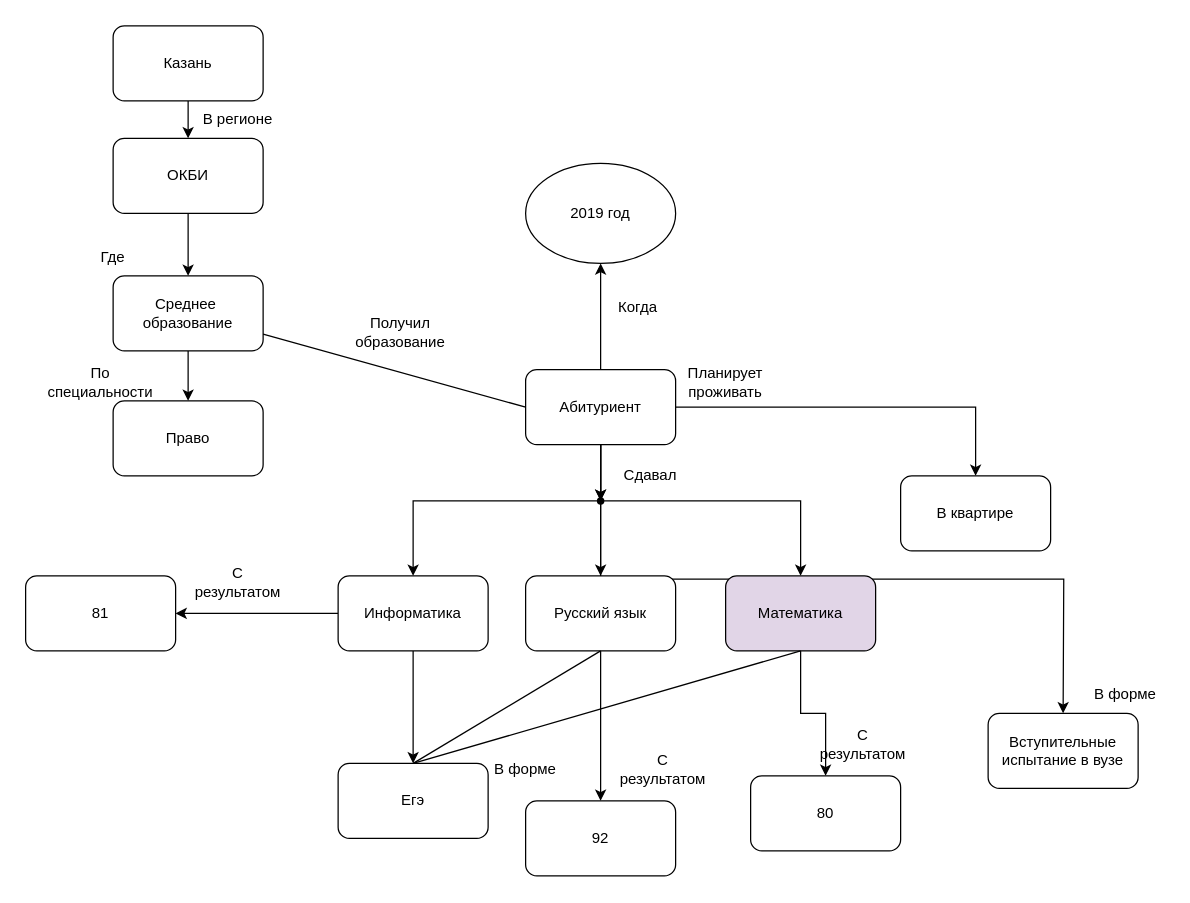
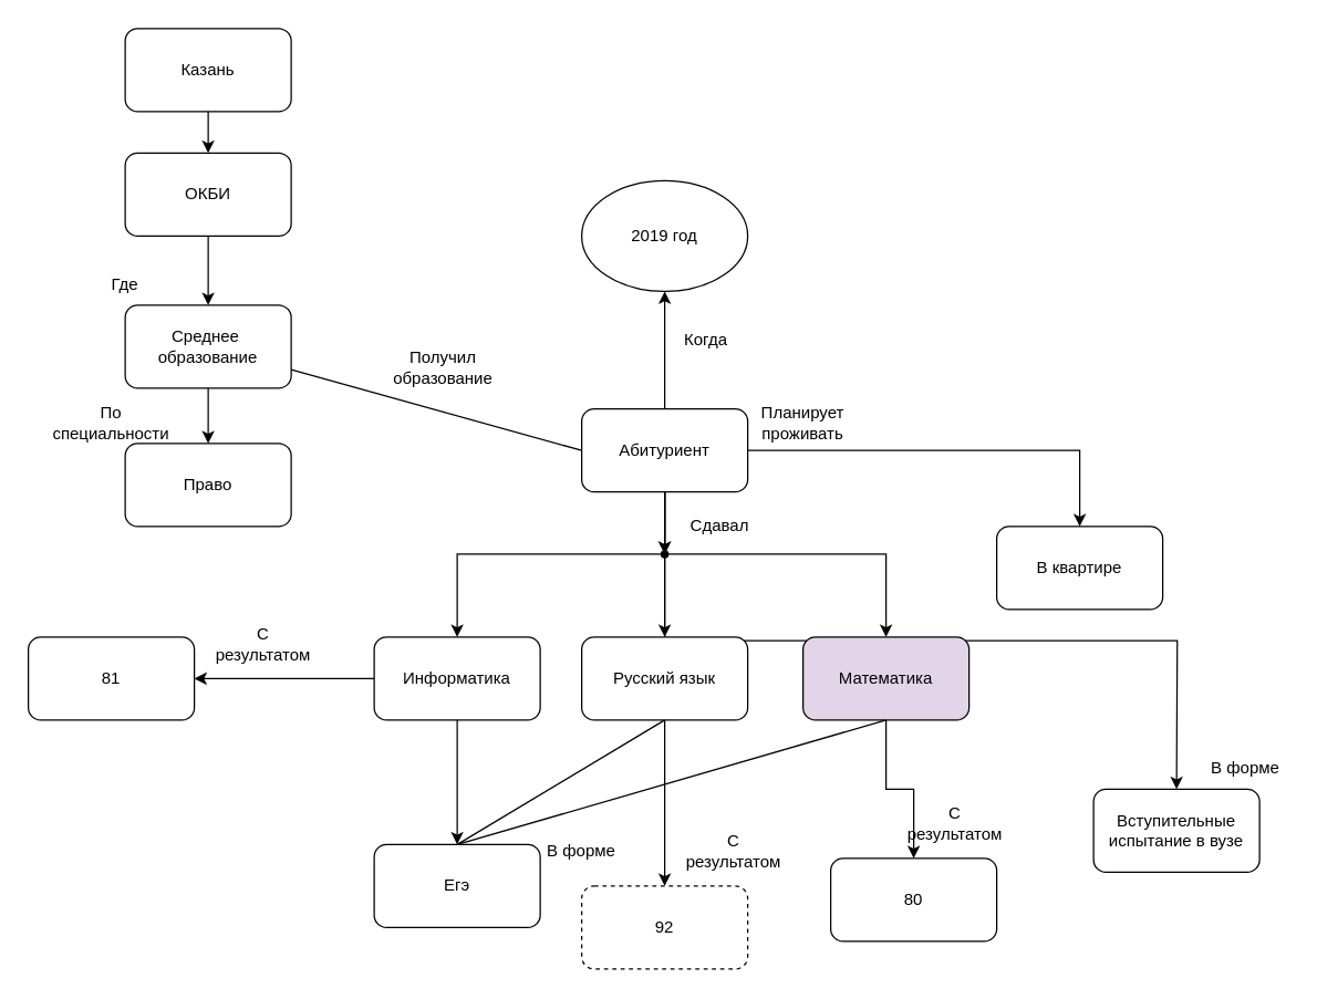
  <mxCell id="0" />
  <mxCell id="1" parent="0" />
  <mxCell id="2" value="2019 год" style="ellipse;whiteSpace=wrap;html=1;" vertex="1" parent="1"><mxGeometry x="420" y="130" width="120" height="80" as="geometry" /></mxCell>
  <mxCell id="3" style="edgeStyle=orthogonalEdgeStyle;rounded=0;orthogonalLoop=1;jettySize=auto;html=1;entryX=0.5;entryY=1;entryDx=0;entryDy=0;" edge="1" parent="1" source="9" target="2"><mxGeometry relative="1" as="geometry" /></mxCell>
  <mxCell id="4" style="edgeStyle=orthogonalEdgeStyle;rounded=0;orthogonalLoop=1;jettySize=auto;html=1;entryX=0.5;entryY=0;entryDx=0;entryDy=0;" edge="1" parent="1" source="9" target="14"><mxGeometry relative="1" as="geometry" /></mxCell>
  <mxCell id="5" style="edgeStyle=orthogonalEdgeStyle;rounded=0;orthogonalLoop=1;jettySize=auto;html=1;exitDx=0;exitDy=0;entryX=0.5;entryY=0;entryDx=0;entryDy=0;" edge="1" parent="1" source="19" target="12"><mxGeometry relative="1" as="geometry" /></mxCell>
  <mxCell id="6" style="edgeStyle=orthogonalEdgeStyle;rounded=0;orthogonalLoop=1;jettySize=auto;html=1;exitDx=0;exitDy=0;entryX=0.5;entryY=0;entryDx=0;entryDy=0;" edge="1" parent="1" source="19" target="16"><mxGeometry relative="1" as="geometry" /></mxCell>
  <mxCell id="7" style="edgeStyle=orthogonalEdgeStyle;rounded=0;orthogonalLoop=1;jettySize=auto;html=1;" edge="1" parent="1" source="9" target="20"><mxGeometry relative="1" as="geometry"><mxPoint x="750" y="380" as="targetPoint" /></mxGeometry></mxCell>
  <mxCell id="8" style="edgeStyle=orthogonalEdgeStyle;rounded=0;orthogonalLoop=1;jettySize=auto;html=1;exitX=0.5;exitY=1;exitDx=0;exitDy=0;" edge="1" parent="1" source="9"><mxGeometry relative="1" as="geometry"><mxPoint x="850" y="570" as="targetPoint" /></mxGeometry></mxCell>
  <mxCell id="9" value="Абитуриент" style="rounded=1;whiteSpace=wrap;html=1;" vertex="1" parent="1"><mxGeometry x="420" y="295" width="120" height="60" as="geometry" /></mxCell>
  <mxCell id="10" style="edgeStyle=orthogonalEdgeStyle;rounded=0;orthogonalLoop=1;jettySize=auto;html=1;" edge="1" parent="1" source="12" target="21"><mxGeometry relative="1" as="geometry"><mxPoint x="150" y="490" as="targetPoint" /></mxGeometry></mxCell>
  <mxCell id="11" style="edgeStyle=orthogonalEdgeStyle;rounded=0;orthogonalLoop=1;jettySize=auto;html=1;entryX=0.5;entryY=0;entryDx=0;entryDy=0;" edge="1" parent="1" source="12" target="32"><mxGeometry relative="1" as="geometry" /></mxCell>
  <mxCell id="12" value="Информатика" style="rounded=1;whiteSpace=wrap;html=1;" vertex="1" parent="1"><mxGeometry x="270" y="460" width="120" height="60" as="geometry" /></mxCell>
  <mxCell id="13" style="edgeStyle=orthogonalEdgeStyle;rounded=0;orthogonalLoop=1;jettySize=auto;html=1;" edge="1" parent="1" source="14" target="30"><mxGeometry relative="1" as="geometry"><mxPoint x="480" y="620" as="targetPoint" /></mxGeometry></mxCell>
  <mxCell id="14" value="Русский язык" style="rounded=1;whiteSpace=wrap;html=1;" vertex="1" parent="1"><mxGeometry x="420" y="460" width="120" height="60" as="geometry" /></mxCell>
  <mxCell id="15" style="edgeStyle=orthogonalEdgeStyle;rounded=0;orthogonalLoop=1;jettySize=auto;html=1;entryX=0.5;entryY=0;entryDx=0;entryDy=0;" edge="1" parent="1" source="16" target="26"><mxGeometry relative="1" as="geometry" /></mxCell>
  <mxCell id="16" value="Математика" style="rounded=1;whiteSpace=wrap;html=1;fillColor=#e1d5e7;" vertex="1" parent="1"><mxGeometry x="580" y="460" width="120" height="60" as="geometry" /></mxCell>
  <mxCell id="17" value="" style="edgeStyle=orthogonalEdgeStyle;rounded=0;orthogonalLoop=1;jettySize=auto;html=1;exitX=0.5;exitY=1;exitDx=0;exitDy=0;entryDx=0;entryDy=0;" edge="1" parent="1" source="9" target="19"><mxGeometry relative="1" as="geometry"><mxPoint x="480" y="355" as="sourcePoint" /><mxPoint x="640" y="460" as="targetPoint" /></mxGeometry></mxCell>
  <mxCell id="18" value="" style="edgeStyle=orthogonalEdgeStyle;rounded=0;orthogonalLoop=1;jettySize=auto;html=1;exitX=0.5;exitY=1;exitDx=0;exitDy=0;entryDx=0;entryDy=0;" edge="1" parent="1" source="9" target="19"><mxGeometry relative="1" as="geometry"><mxPoint x="480" y="355" as="sourcePoint" /><mxPoint x="330" y="460" as="targetPoint" /></mxGeometry></mxCell>
  <mxCell id="19" value="" style="shape=waypoint;sketch=0;fillStyle=solid;size=6;pointerEvents=1;points=[];fillColor=none;resizable=0;rotatable=0;perimeter=centerPerimeter;snapToPoint=1;" vertex="1" parent="1"><mxGeometry x="470" y="390" width="20" height="20" as="geometry" /></mxCell>
  <mxCell id="20" value="В квартире" style="rounded=1;whiteSpace=wrap;html=1;" vertex="1" parent="1"><mxGeometry x="720" y="380" width="120" height="60" as="geometry" /></mxCell>
  <mxCell id="21" value="81" style="rounded=1;whiteSpace=wrap;html=1;" vertex="1" parent="1"><mxGeometry x="20" y="460" width="120" height="60" as="geometry" /></mxCell>
  <mxCell id="22" value="Вступительные испытание в вузе" style="rounded=1;whiteSpace=wrap;html=1;" vertex="1" parent="1"><mxGeometry x="790" y="570" width="120" height="60" as="geometry" /></mxCell>
  <mxCell id="23" value="Сдавал" style="text;html=1;strokeColor=none;fillColor=none;align=center;verticalAlign=middle;whiteSpace=wrap;rounded=0;" vertex="1" parent="1"><mxGeometry x="490" y="365" width="60" height="30" as="geometry" /></mxCell>
  <mxCell id="24" value="Когда" style="text;html=1;strokeColor=none;fillColor=none;align=center;verticalAlign=middle;whiteSpace=wrap;rounded=0;" vertex="1" parent="1"><mxGeometry x="480" y="230" width="60" height="30" as="geometry" /></mxCell>
  <mxCell id="25" value="Планирует проживать" style="text;html=1;strokeColor=none;fillColor=none;align=center;verticalAlign=middle;whiteSpace=wrap;rounded=0;" vertex="1" parent="1"><mxGeometry x="550" y="290" width="60" height="30" as="geometry" /></mxCell>
  <mxCell id="26" value="80" style="rounded=1;whiteSpace=wrap;html=1;" vertex="1" parent="1"><mxGeometry x="600" y="620" width="120" height="60" as="geometry" /></mxCell>
  <mxCell id="27" value="В форме" style="text;html=1;strokeColor=none;fillColor=none;align=center;verticalAlign=middle;whiteSpace=wrap;rounded=0;" vertex="1" parent="1"><mxGeometry x="870" y="540" width="60" height="30" as="geometry" /></mxCell>
  <mxCell id="28" value="С результатом" style="text;html=1;strokeColor=none;fillColor=none;align=center;verticalAlign=middle;whiteSpace=wrap;rounded=0;" vertex="1" parent="1"><mxGeometry x="660" y="580" width="60" height="30" as="geometry" /></mxCell>
  <mxCell id="29" value="С результатом" style="text;html=1;strokeColor=none;fillColor=none;align=center;verticalAlign=middle;whiteSpace=wrap;rounded=0;" vertex="1" parent="1"><mxGeometry x="160" y="450" width="60" height="30" as="geometry" /></mxCell>
- <mxCell id="30" value="92" style="rounded=1;whiteSpace=wrap;html=1;" vertex="1" parent="1"><mxGeometry x="420" y="640" width="120" height="60" as="geometry" /></mxCell>
+ <mxCell id="30" value="92" style="rounded=1;whiteSpace=wrap;html=1;dashed=1;" vertex="1" parent="1"><mxGeometry x="420" y="640" width="120" height="60" as="geometry" /></mxCell>
  <mxCell id="31" value="С результатом" style="text;html=1;strokeColor=none;fillColor=none;align=center;verticalAlign=middle;whiteSpace=wrap;rounded=0;" vertex="1" parent="1"><mxGeometry x="500" y="600" width="60" height="30" as="geometry" /></mxCell>
  <mxCell id="32" value="Егэ" style="rounded=1;whiteSpace=wrap;html=1;" vertex="1" parent="1"><mxGeometry x="270" y="610" width="120" height="60" as="geometry" /></mxCell>
  <mxCell id="33" value="" style="endArrow=none;html=1;rounded=0;entryX=0.5;entryY=1;entryDx=0;entryDy=0;" edge="1" parent="1" target="16"><mxGeometry width="50" height="50" relative="1" as="geometry"><mxPoint x="330" y="610" as="sourcePoint" /><mxPoint x="380" y="560" as="targetPoint" /><Array as="points" /></mxGeometry></mxCell>
  <mxCell id="34" value="" style="endArrow=none;html=1;rounded=0;entryX=0.5;entryY=1;entryDx=0;entryDy=0;" edge="1" parent="1" target="14"><mxGeometry width="50" height="50" relative="1" as="geometry"><mxPoint x="330" y="610" as="sourcePoint" /><mxPoint x="620" y="440" as="targetPoint" /></mxGeometry></mxCell>
  <mxCell id="35" value="В форме" style="text;html=1;strokeColor=none;fillColor=none;align=center;verticalAlign=middle;whiteSpace=wrap;rounded=0;" vertex="1" parent="1"><mxGeometry x="390" y="600" width="60" height="30" as="geometry" /></mxCell>
  <mxCell id="36" style="edgeStyle=orthogonalEdgeStyle;rounded=0;orthogonalLoop=1;jettySize=auto;html=1;entryX=0.5;entryY=0;entryDx=0;entryDy=0;" edge="1" parent="1" source="37" target="39"><mxGeometry relative="1" as="geometry" /></mxCell>
  <mxCell id="37" value="Среднее&amp;nbsp;&lt;br&gt;образование" style="rounded=1;whiteSpace=wrap;html=1;" vertex="1" parent="1"><mxGeometry x="90" y="220" width="120" height="60" as="geometry" /></mxCell>
  <mxCell id="38" value="" style="endArrow=none;html=1;rounded=0;entryX=0;entryY=0.5;entryDx=0;entryDy=0;" edge="1" parent="1" source="37" target="9"><mxGeometry width="50" height="50" relative="1" as="geometry"><mxPoint x="570" y="490" as="sourcePoint" /><mxPoint x="620" y="440" as="targetPoint" /></mxGeometry></mxCell>
  <mxCell id="39" value="Право" style="rounded=1;whiteSpace=wrap;html=1;" vertex="1" parent="1"><mxGeometry x="90" y="320" width="120" height="60" as="geometry" /></mxCell>
  <mxCell id="40" value="По специальности" style="text;html=1;strokeColor=none;fillColor=none;align=center;verticalAlign=middle;whiteSpace=wrap;rounded=0;" vertex="1" parent="1"><mxGeometry x="50" y="290" width="60" height="30" as="geometry" /></mxCell>
  <mxCell id="41" style="edgeStyle=orthogonalEdgeStyle;rounded=0;orthogonalLoop=1;jettySize=auto;html=1;entryX=0.5;entryY=0;entryDx=0;entryDy=0;" edge="1" parent="1" source="42" target="37"><mxGeometry relative="1" as="geometry" /></mxCell>
  <mxCell id="42" value="ОКБИ" style="rounded=1;whiteSpace=wrap;html=1;" vertex="1" parent="1"><mxGeometry x="90" y="110" width="120" height="60" as="geometry" /></mxCell>
  <mxCell id="43" style="edgeStyle=orthogonalEdgeStyle;rounded=0;orthogonalLoop=1;jettySize=auto;html=1;entryX=0.5;entryY=0;entryDx=0;entryDy=0;" edge="1" parent="1" source="44" target="42"><mxGeometry relative="1" as="geometry" /></mxCell>
  <mxCell id="44" value="Казань" style="rounded=1;whiteSpace=wrap;html=1;" vertex="1" parent="1"><mxGeometry x="90" y="20" width="120" height="60" as="geometry" /></mxCell>
  <mxCell id="45" value="Где" style="text;html=1;strokeColor=none;fillColor=none;align=center;verticalAlign=middle;whiteSpace=wrap;rounded=0;" vertex="1" parent="1"><mxGeometry x="60" y="190" width="60" height="30" as="geometry" /></mxCell>
- <mxCell id="46" value="В регионе" style="text;html=1;strokeColor=none;fillColor=none;align=center;verticalAlign=middle;whiteSpace=wrap;rounded=0;" vertex="1" parent="1"><mxGeometry x="160" y="80" width="60" height="30" as="geometry" /></mxCell>
  <mxCell id="47" value="Получил образование" style="text;html=1;strokeColor=none;fillColor=none;align=center;verticalAlign=middle;whiteSpace=wrap;rounded=0;" vertex="1" parent="1"><mxGeometry x="290" y="250" width="60" height="30" as="geometry" /></mxCell>
